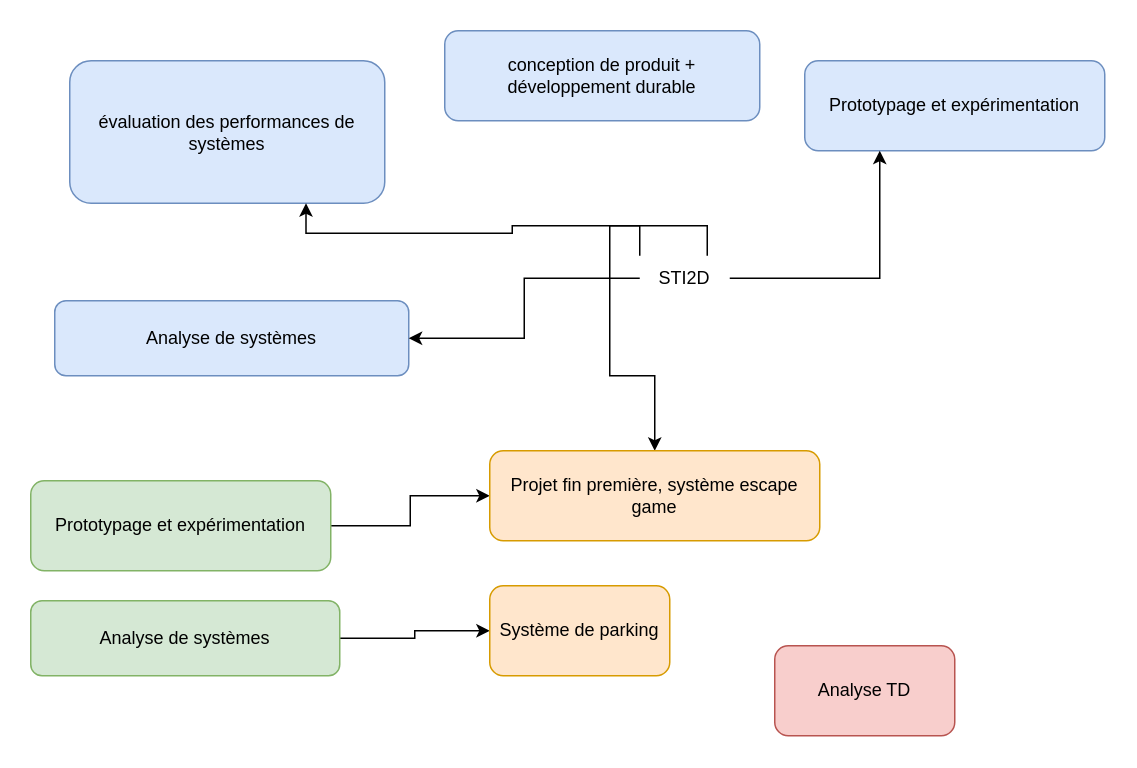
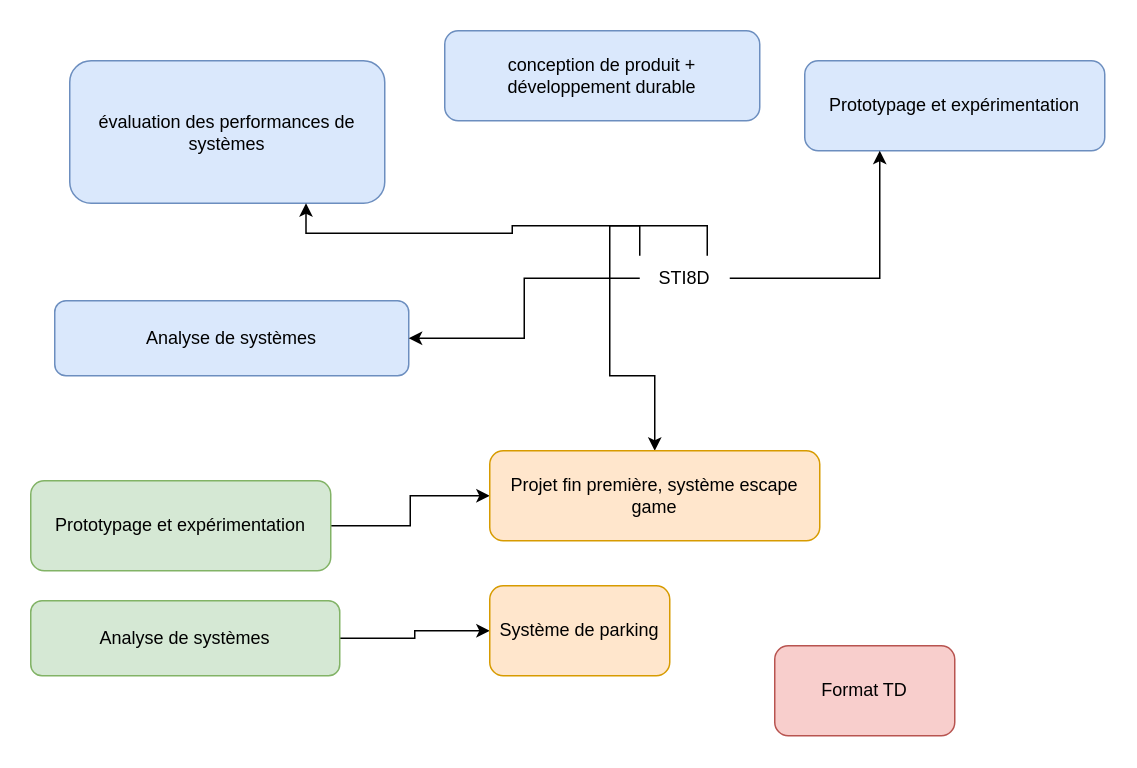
  <mxCell id="0" />
  <mxCell id="1" parent="0" />
  <mxCell id="2" value="évaluation des performances de systèmes" style="rounded=1;whiteSpace=wrap;html=1;fillColor=#dae8fc;strokeColor=#6c8ebf;" vertex="1" parent="1"><mxGeometry x="46" y="40" width="210" height="95" as="geometry" /></mxCell>
  <mxCell id="3" value="conception de produit + développement durable" style="rounded=1;whiteSpace=wrap;html=1;fillColor=#dae8fc;strokeColor=#6c8ebf;" vertex="1" parent="1"><mxGeometry x="296" y="20" width="210" height="60" as="geometry" /></mxCell>
  <mxCell id="4" value="Prototypage et expérimentation" style="rounded=1;whiteSpace=wrap;html=1;fillColor=#dae8fc;strokeColor=#6c8ebf;" vertex="1" parent="1"><mxGeometry x="536" y="40" width="200" height="60" as="geometry" /></mxCell>
  <mxCell id="5" value="Analyse de systèmes" style="rounded=1;whiteSpace=wrap;html=1;fillColor=#dae8fc;strokeColor=#6c8ebf;" vertex="1" parent="1"><mxGeometry x="36" y="200" width="236" height="50" as="geometry" /></mxCell>
  <mxCell id="6" style="edgeStyle=orthogonalEdgeStyle;rounded=0;orthogonalLoop=1;jettySize=auto;html=1;exitX=0;exitY=0.5;exitDx=0;exitDy=0;entryX=1;entryY=0.5;entryDx=0;entryDy=0;" edge="1" parent="1" source="10" target="5"><mxGeometry relative="1" as="geometry" /></mxCell>
  <mxCell id="7" style="edgeStyle=orthogonalEdgeStyle;rounded=0;orthogonalLoop=1;jettySize=auto;html=1;exitX=0;exitY=0;exitDx=0;exitDy=0;entryX=0.75;entryY=1;entryDx=0;entryDy=0;" edge="1" parent="1" source="10" target="2"><mxGeometry relative="1" as="geometry" /></mxCell>
  <mxCell id="8" style="edgeStyle=orthogonalEdgeStyle;rounded=0;orthogonalLoop=1;jettySize=auto;html=1;exitX=0.75;exitY=0;exitDx=0;exitDy=0;" edge="1" parent="1" source="10" target="16"><mxGeometry relative="1" as="geometry" /></mxCell>
  <mxCell id="9" style="edgeStyle=orthogonalEdgeStyle;rounded=0;orthogonalLoop=1;jettySize=auto;html=1;exitX=1;exitY=0.5;exitDx=0;exitDy=0;entryX=0.25;entryY=1;entryDx=0;entryDy=0;" edge="1" parent="1" source="10" target="4"><mxGeometry relative="1" as="geometry" /></mxCell>
- <mxCell id="10" value="STI2D" style="text;html=1;align=center;verticalAlign=middle;whiteSpace=wrap;rounded=0;" vertex="1" parent="1"><mxGeometry x="426" y="170" width="60" height="30" as="geometry" /></mxCell>
+ <mxCell id="10" value="STI8D" style="text;html=1;align=center;verticalAlign=middle;whiteSpace=wrap;rounded=0;" vertex="1" parent="1"><mxGeometry x="426" y="170" width="60" height="30" as="geometry" /></mxCell>
  <mxCell id="11" style="edgeStyle=orthogonalEdgeStyle;rounded=0;orthogonalLoop=1;jettySize=auto;html=1;exitX=1;exitY=0.5;exitDx=0;exitDy=0;entryX=0;entryY=0.5;entryDx=0;entryDy=0;" edge="1" parent="1" source="12" target="16"><mxGeometry relative="1" as="geometry" /></mxCell>
  <mxCell id="12" value="Prototypage et expérimentation" style="rounded=1;whiteSpace=wrap;html=1;fillColor=#d5e8d4;strokeColor=#82b366;" vertex="1" parent="1"><mxGeometry x="20" y="320" width="200" height="60" as="geometry" /></mxCell>
  <mxCell id="13" style="edgeStyle=orthogonalEdgeStyle;rounded=0;orthogonalLoop=1;jettySize=auto;html=1;exitX=1;exitY=0.5;exitDx=0;exitDy=0;entryX=0;entryY=0.5;entryDx=0;entryDy=0;" edge="1" parent="1" source="14" target="15"><mxGeometry relative="1" as="geometry" /></mxCell>
  <mxCell id="14" value="Analyse de systèmes" style="rounded=1;whiteSpace=wrap;html=1;fillColor=#d5e8d4;strokeColor=#82b366;" vertex="1" parent="1"><mxGeometry x="20" y="400" width="206" height="50" as="geometry" /></mxCell>
  <mxCell id="15" value="Système de parking" style="rounded=1;whiteSpace=wrap;html=1;fillColor=#ffe6cc;strokeColor=#d79b00;" vertex="1" parent="1"><mxGeometry x="326" y="390" width="120" height="60" as="geometry" /></mxCell>
  <mxCell id="16" value="Projet fin première, système escape game" style="rounded=1;whiteSpace=wrap;html=1;fillColor=#ffe6cc;strokeColor=#d79b00;" vertex="1" parent="1"><mxGeometry x="326" y="300" width="220" height="60" as="geometry" /></mxCell>
- <mxCell id="17" value="Analyse TD" style="rounded=1;whiteSpace=wrap;html=1;fillColor=#f8cecc;strokeColor=#b85450;" vertex="1" parent="1"><mxGeometry x="516" y="430" width="120" height="60" as="geometry" /></mxCell>
+ <mxCell id="17" value="Format TD" style="rounded=1;whiteSpace=wrap;html=1;fillColor=#f8cecc;strokeColor=#b85450;" vertex="1" parent="1"><mxGeometry x="516" y="430" width="120" height="60" as="geometry" /></mxCell>
